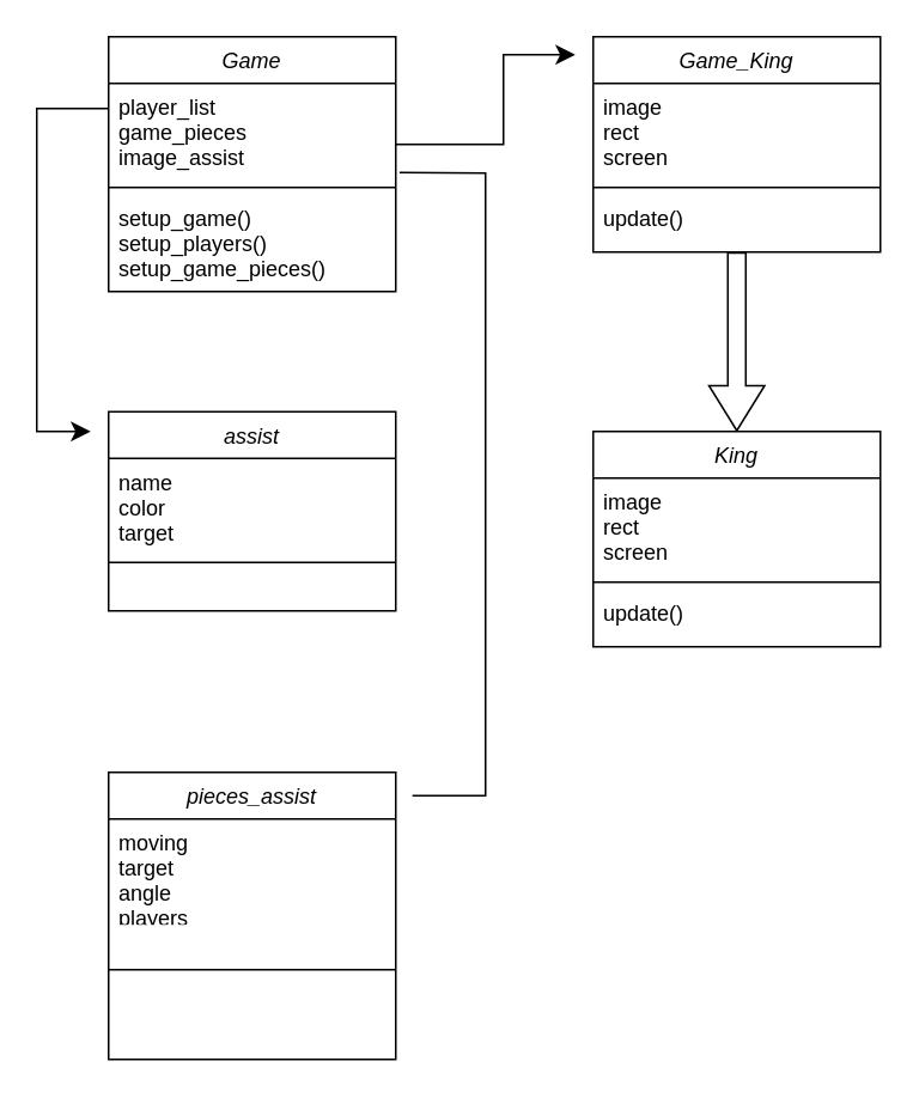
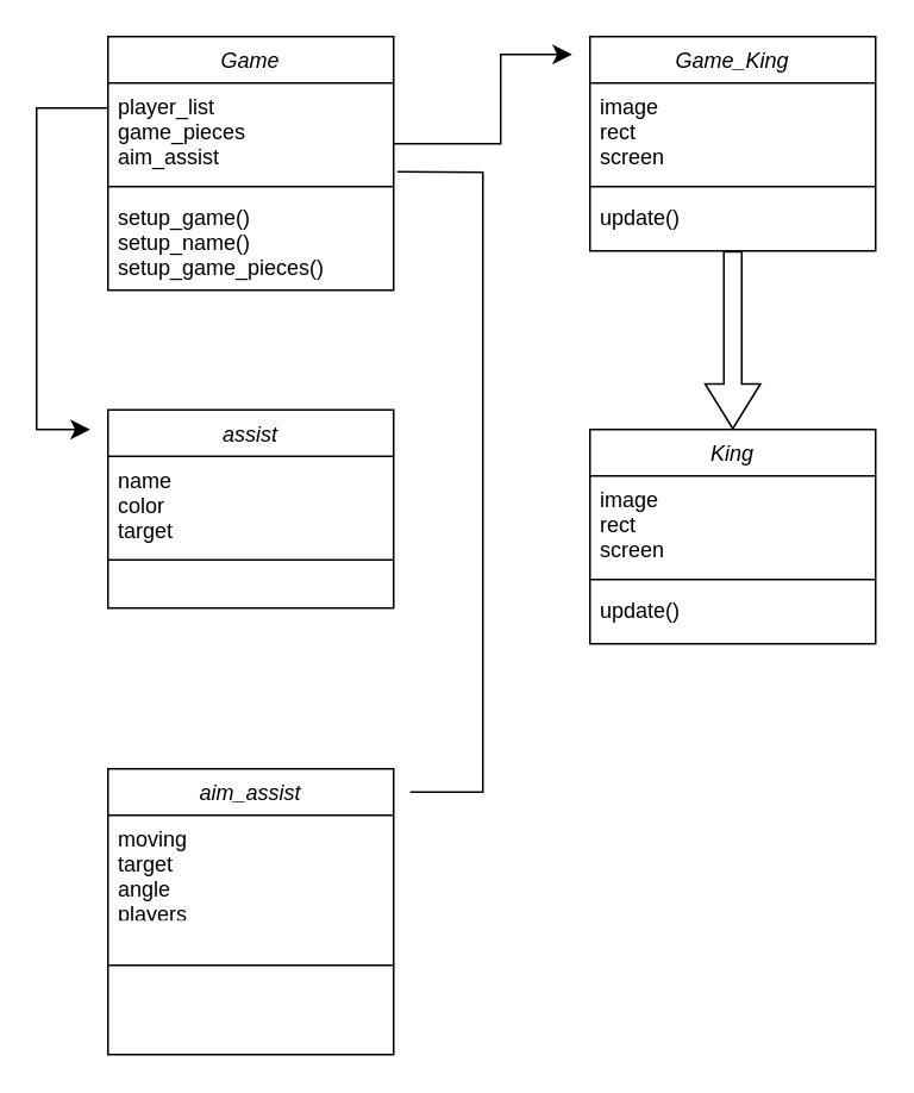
  <mxCell id="0" />
  <mxCell id="1" parent="0" />
  <mxCell id="2" value="Game" style="swimlane;fontStyle=2;align=center;verticalAlign=top;childLayout=stackLayout;horizontal=1;startSize=26;horizontalStack=0;resizeParent=1;resizeLast=0;collapsible=1;marginBottom=0;rounded=0;shadow=0;strokeWidth=1;" parent="1" vertex="1"><mxGeometry x="60" y="20" width="160" height="142" as="geometry"><mxRectangle x="230" y="140" width="160" height="26" as="alternateBounds" /></mxGeometry></mxCell>
- <mxCell id="3" value="player_list&#10;game_pieces&#10;image_assist" style="text;align=left;verticalAlign=top;spacingLeft=4;spacingRight=4;overflow=hidden;rotatable=0;points=[[0,0.5],[1,0.5]];portConstraint=eastwest;" parent="2" vertex="1"><mxGeometry y="26" width="160" height="54" as="geometry" /></mxCell>
+ <mxCell id="3" value="player_list&#10;game_pieces&#10;aim_assist" style="text;align=left;verticalAlign=top;spacingLeft=4;spacingRight=4;overflow=hidden;rotatable=0;points=[[0,0.5],[1,0.5]];portConstraint=eastwest;" parent="2" vertex="1"><mxGeometry y="26" width="160" height="54" as="geometry" /></mxCell>
  <mxCell id="4" value="" style="line;html=1;strokeWidth=1;align=left;verticalAlign=middle;spacingTop=-1;spacingLeft=3;spacingRight=3;rotatable=0;labelPosition=right;points=[];portConstraint=eastwest;" parent="2" vertex="1"><mxGeometry y="80" width="160" height="8" as="geometry" /></mxCell>
- <mxCell id="5" value="setup_game()&#10;setup_players()&#10;setup_game_pieces()" style="text;align=left;verticalAlign=top;spacingLeft=4;spacingRight=4;overflow=hidden;rotatable=0;points=[[0,0.5],[1,0.5]];portConstraint=eastwest;" parent="2" vertex="1"><mxGeometry y="88" width="160" height="54" as="geometry" /></mxCell>
+ <mxCell id="5" value="setup_game()&#10;setup_name()&#10;setup_game_pieces()" style="text;align=left;verticalAlign=top;spacingLeft=4;spacingRight=4;overflow=hidden;rotatable=0;points=[[0,0.5],[1,0.5]];portConstraint=eastwest;" parent="2" vertex="1"><mxGeometry y="88" width="160" height="54" as="geometry" /></mxCell>
  <mxCell id="6" value="Game_King" style="swimlane;fontStyle=2;align=center;verticalAlign=top;childLayout=stackLayout;horizontal=1;startSize=26;horizontalStack=0;resizeParent=1;resizeLast=0;collapsible=1;marginBottom=0;rounded=0;shadow=0;strokeWidth=1;" vertex="1" parent="1"><mxGeometry x="330" y="20" width="160" height="120" as="geometry"><mxRectangle x="230" y="140" width="160" height="26" as="alternateBounds" /></mxGeometry></mxCell>
  <mxCell id="7" value="image&#10;rect&#10;screen&#10;" style="text;align=left;verticalAlign=top;spacingLeft=4;spacingRight=4;overflow=hidden;rotatable=0;points=[[0,0.5],[1,0.5]];portConstraint=eastwest;" vertex="1" parent="6"><mxGeometry y="26" width="160" height="54" as="geometry" /></mxCell>
  <mxCell id="8" value="" style="line;html=1;strokeWidth=1;align=left;verticalAlign=middle;spacingTop=-1;spacingLeft=3;spacingRight=3;rotatable=0;labelPosition=right;points=[];portConstraint=eastwest;" vertex="1" parent="6"><mxGeometry y="80" width="160" height="8" as="geometry" /></mxCell>
  <mxCell id="9" value="update()" style="text;align=left;verticalAlign=top;spacingLeft=4;spacingRight=4;overflow=hidden;rotatable=0;points=[[0,0.5],[1,0.5]];portConstraint=eastwest;" vertex="1" parent="6"><mxGeometry y="88" width="160" height="32" as="geometry" /></mxCell>
  <mxCell id="10" value="" style="endArrow=classic;html=1;rounded=0;fontSize=12;startSize=8;endSize=8;" edge="1" parent="1"><mxGeometry width="50" height="50" relative="1" as="geometry"><mxPoint x="220" y="80" as="sourcePoint" /><mxPoint x="320" y="30" as="targetPoint" /><Array as="points"><mxPoint x="280" y="80" /><mxPoint x="280" y="30" /></Array></mxGeometry></mxCell>
  <mxCell id="11" value="King" style="swimlane;fontStyle=2;align=center;verticalAlign=top;childLayout=stackLayout;horizontal=1;startSize=26;horizontalStack=0;resizeParent=1;resizeLast=0;collapsible=1;marginBottom=0;rounded=0;shadow=0;strokeWidth=1;" vertex="1" parent="1"><mxGeometry x="330" y="240" width="160" height="120" as="geometry"><mxRectangle x="230" y="140" width="160" height="26" as="alternateBounds" /></mxGeometry></mxCell>
  <mxCell id="12" value="image&#10;rect&#10;screen&#10;" style="text;align=left;verticalAlign=top;spacingLeft=4;spacingRight=4;overflow=hidden;rotatable=0;points=[[0,0.5],[1,0.5]];portConstraint=eastwest;" vertex="1" parent="11"><mxGeometry y="26" width="160" height="54" as="geometry" /></mxCell>
  <mxCell id="13" value="" style="line;html=1;strokeWidth=1;align=left;verticalAlign=middle;spacingTop=-1;spacingLeft=3;spacingRight=3;rotatable=0;labelPosition=right;points=[];portConstraint=eastwest;" vertex="1" parent="11"><mxGeometry y="80" width="160" height="8" as="geometry" /></mxCell>
  <mxCell id="14" value="update()" style="text;align=left;verticalAlign=top;spacingLeft=4;spacingRight=4;overflow=hidden;rotatable=0;points=[[0,0.5],[1,0.5]];portConstraint=eastwest;" vertex="1" parent="11"><mxGeometry y="88" width="160" height="32" as="geometry" /></mxCell>
  <mxCell id="15" value="" style="shape=flexArrow;endArrow=classic;html=1;rounded=0;fontSize=12;startSize=8;endSize=8;curved=1;exitX=0.5;exitY=1;exitDx=0;exitDy=0;entryX=0.5;entryY=0;entryDx=0;entryDy=0;" edge="1" parent="1" source="6" target="11"><mxGeometry width="50" height="50" relative="1" as="geometry"><mxPoint x="-120" y="540" as="sourcePoint" /><mxPoint x="-70" y="490" as="targetPoint" /></mxGeometry></mxCell>
  <mxCell id="16" value="assist" style="swimlane;fontStyle=2;align=center;verticalAlign=top;childLayout=stackLayout;horizontal=1;startSize=26;horizontalStack=0;resizeParent=1;resizeLast=0;collapsible=1;marginBottom=0;rounded=0;shadow=0;strokeWidth=1;" vertex="1" parent="1"><mxGeometry x="60" y="229" width="160" height="111" as="geometry"><mxRectangle x="230" y="140" width="160" height="26" as="alternateBounds" /></mxGeometry></mxCell>
  <mxCell id="17" value="name&#10;color&#10;target" style="text;align=left;verticalAlign=top;spacingLeft=4;spacingRight=4;overflow=hidden;rotatable=0;points=[[0,0.5],[1,0.5]];portConstraint=eastwest;" vertex="1" parent="16"><mxGeometry y="26" width="160" height="54" as="geometry" /></mxCell>
  <mxCell id="18" value="" style="line;html=1;strokeWidth=1;align=left;verticalAlign=middle;spacingTop=-1;spacingLeft=3;spacingRight=3;rotatable=0;labelPosition=right;points=[];portConstraint=eastwest;" vertex="1" parent="16"><mxGeometry y="80" width="160" height="8" as="geometry" /></mxCell>
  <mxCell id="19" value="" style="endArrow=classic;html=1;rounded=0;fontSize=12;startSize=8;endSize=8;" edge="1" parent="1"><mxGeometry width="50" height="50" relative="1" as="geometry"><mxPoint x="60" y="60" as="sourcePoint" /><mxPoint x="50" y="240" as="targetPoint" /><Array as="points"><mxPoint x="20" y="60" /><mxPoint x="20" y="140" /><mxPoint x="20" y="240" /></Array></mxGeometry></mxCell>
- <mxCell id="20" value="pieces_assist" style="swimlane;fontStyle=2;align=center;verticalAlign=top;childLayout=stackLayout;horizontal=1;startSize=26;horizontalStack=0;resizeParent=1;resizeLast=0;collapsible=1;marginBottom=0;rounded=0;shadow=0;strokeWidth=1;" vertex="1" parent="1"><mxGeometry x="60" y="430" width="160" height="160" as="geometry"><mxRectangle x="230" y="140" width="160" height="26" as="alternateBounds" /></mxGeometry></mxCell>
+ <mxCell id="20" value="aim_assist" style="swimlane;fontStyle=2;align=center;verticalAlign=top;childLayout=stackLayout;horizontal=1;startSize=26;horizontalStack=0;resizeParent=1;resizeLast=0;collapsible=1;marginBottom=0;rounded=0;shadow=0;strokeWidth=1;" vertex="1" parent="1"><mxGeometry x="60" y="430" width="160" height="160" as="geometry"><mxRectangle x="230" y="140" width="160" height="26" as="alternateBounds" /></mxGeometry></mxCell>
  <mxCell id="21" value="moving&#10;target&#10;angle&#10;players&#10;screen" style="text;align=left;verticalAlign=top;spacingLeft=4;spacingRight=4;overflow=hidden;rotatable=0;points=[[0,0.5],[1,0.5]];portConstraint=eastwest;" vertex="1" parent="20"><mxGeometry y="26" width="160" height="54" as="geometry" /></mxCell>
  <mxCell id="22" value="" style="line;html=1;strokeWidth=1;align=left;verticalAlign=middle;spacingTop=-1;spacingLeft=3;spacingRight=3;rotatable=0;labelPosition=right;points=[];portConstraint=eastwest;" vertex="1" parent="20"><mxGeometry y="80" width="160" height="60" as="geometry" /></mxCell>
  <mxCell id="23" value="" style="endArrow=none;html=1;rounded=0;fontSize=12;startSize=8;endSize=8;exitX=1.013;exitY=0.92;exitDx=0;exitDy=0;exitPerimeter=0;entryX=1.058;entryY=0.081;entryDx=0;entryDy=0;entryPerimeter=0;" edge="1" parent="1" source="3" target="20"><mxGeometry width="50" height="50" relative="1" as="geometry"><mxPoint x="260" y="110" as="sourcePoint" /><mxPoint x="360" y="470" as="targetPoint" /><Array as="points"><mxPoint x="270" y="96" /><mxPoint x="270" y="270" /><mxPoint x="270" y="443" /></Array></mxGeometry></mxCell>
